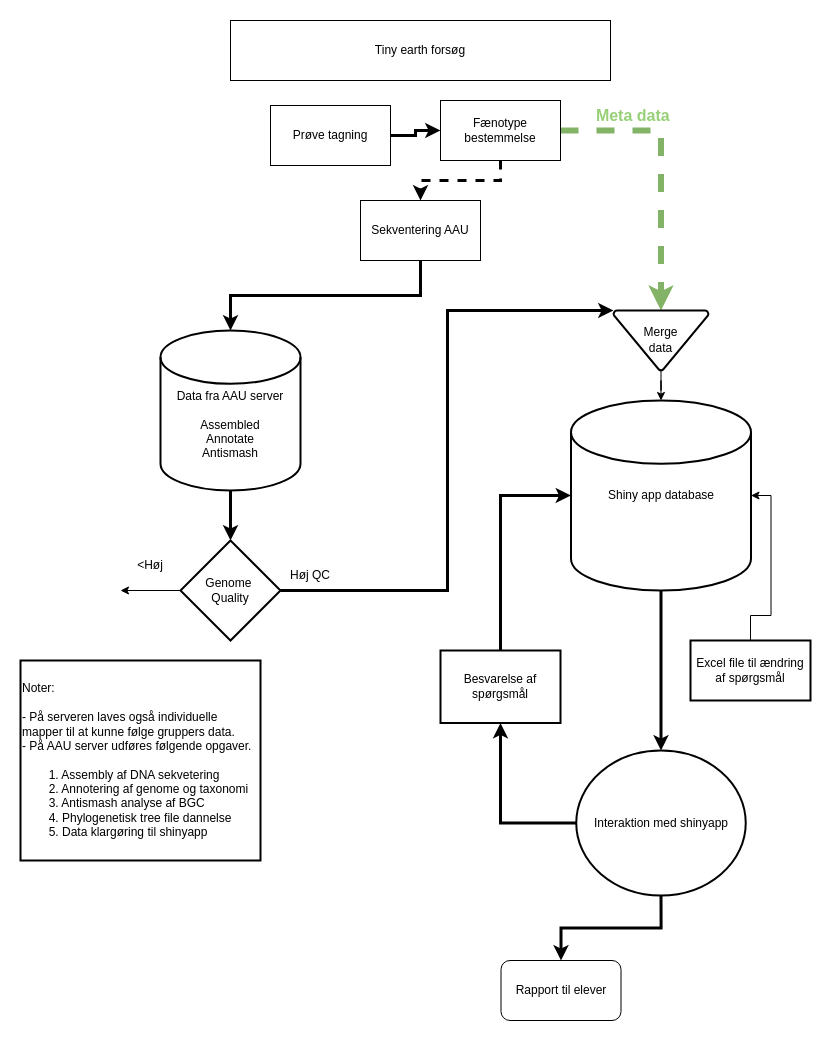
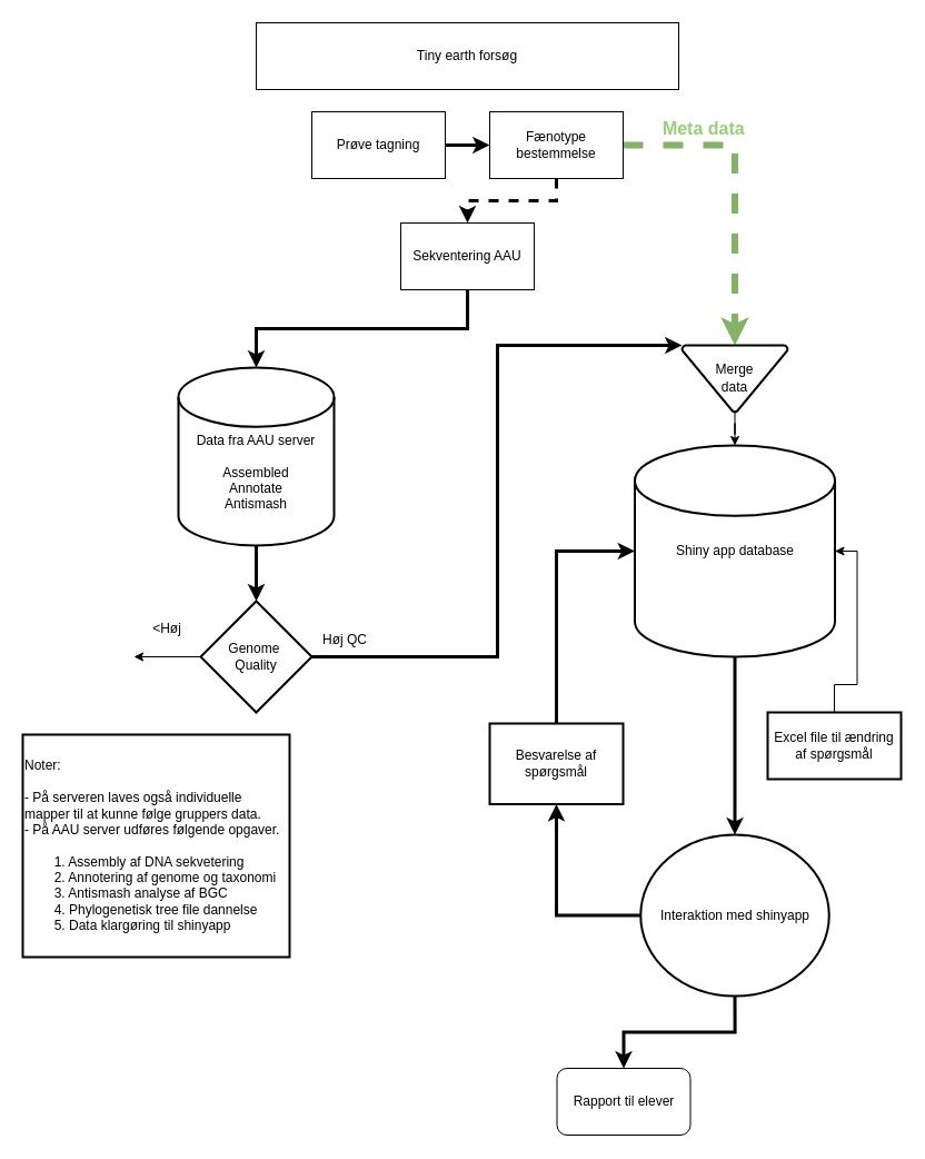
  <mxCell id="0" />
  <mxCell id="1" parent="0" />
  <mxCell id="2" style="edgeStyle=orthogonalEdgeStyle;rounded=0;orthogonalLoop=1;jettySize=auto;html=1;exitX=0.5;exitY=1;exitDx=0;exitDy=0;exitPerimeter=0;labelBackgroundColor=none;fontColor=default;strokeWidth=3;" edge="1" parent="1" source="3" target="17"><mxGeometry relative="1" as="geometry" /></mxCell>
  <mxCell id="3" value="&lt;div&gt;&lt;br&gt;&lt;/div&gt;&lt;div&gt;&lt;br&gt;&lt;/div&gt;Data fra AAU server&lt;div&gt;&lt;br&gt;&lt;/div&gt;&lt;div&gt;Assembled&lt;/div&gt;&lt;div&gt;Annotate&lt;/div&gt;&lt;div&gt;Antismash&lt;/div&gt;" style="strokeWidth=2;html=1;shape=mxgraph.flowchart.database;whiteSpace=wrap;labelBackgroundColor=none;" parent="1" vertex="1"><mxGeometry x="160" y="330" width="140" height="160" as="geometry" /></mxCell>
  <mxCell id="4" value="Tiny earth forsøg" style="rounded=0;whiteSpace=wrap;html=1;labelBackgroundColor=none;" parent="1" vertex="1"><mxGeometry x="230" width="380" height="60" as="geometry" y="20" /></mxCell>
  <mxCell id="5" value="" style="edgeStyle=orthogonalEdgeStyle;rounded=0;orthogonalLoop=1;jettySize=auto;html=1;labelBackgroundColor=none;fontColor=default;strokeWidth=3;" parent="1" source="6" target="9" edge="1"><mxGeometry relative="1" as="geometry" /></mxCell>
- <mxCell id="6" value="Prøve tagning" style="rounded=0;whiteSpace=wrap;html=1;labelBackgroundColor=none;" parent="1" vertex="1"><mxGeometry x="270" y="105" width="120" height="60" as="geometry" /></mxCell>
+ <mxCell id="6" value="Prøve tagning" style="rounded=0;whiteSpace=wrap;html=1;labelBackgroundColor=none;" parent="1" vertex="1"><mxGeometry x="280" y="100" width="120" height="60" as="geometry" /></mxCell>
  <mxCell id="7" value="" style="edgeStyle=orthogonalEdgeStyle;rounded=0;orthogonalLoop=1;jettySize=auto;html=1;labelBackgroundColor=none;fontColor=default;strokeWidth=3;dashed=1;" parent="1" source="9" target="11" edge="1"><mxGeometry relative="1" as="geometry" /></mxCell>
  <mxCell id="8" style="edgeStyle=orthogonalEdgeStyle;rounded=0;orthogonalLoop=1;jettySize=auto;html=1;exitX=1;exitY=0.5;exitDx=0;exitDy=0;dashed=1;strokeWidth=6;entryX=0.5;entryY=0;entryDx=0;entryDy=0;entryPerimeter=0;labelBackgroundColor=none;fontColor=default;fillColor=#d5e8d4;strokeColor=#82b366;" parent="1" source="9" target="22" edge="1"><mxGeometry relative="1" as="geometry"><mxPoint x="661" y="230" as="targetPoint" /></mxGeometry></mxCell>
  <mxCell id="9" value="Fænotype bestemmelse" style="whiteSpace=wrap;html=1;rounded=0;labelBackgroundColor=none;" parent="1" vertex="1"><mxGeometry x="440" y="100" width="120" height="60" as="geometry" /></mxCell>
  <mxCell id="10" style="edgeStyle=orthogonalEdgeStyle;rounded=0;orthogonalLoop=1;jettySize=auto;html=1;exitX=0.5;exitY=1;exitDx=0;exitDy=0;labelBackgroundColor=none;fontColor=default;strokeWidth=3;" parent="1" source="11" target="3" edge="1"><mxGeometry relative="1" as="geometry" /></mxCell>
  <mxCell id="11" value="Sekventering AAU" style="whiteSpace=wrap;html=1;rounded=0;labelBackgroundColor=none;" parent="1" vertex="1"><mxGeometry x="360" y="200" width="120" height="60" as="geometry" /></mxCell>
  <mxCell id="12" value="" style="edgeStyle=orthogonalEdgeStyle;rounded=0;orthogonalLoop=1;jettySize=auto;html=1;labelBackgroundColor=none;fontColor=default;strokeWidth=3;" edge="1" parent="1" source="13" target="25"><mxGeometry relative="1" as="geometry" /></mxCell>
  <mxCell id="13" value="Shiny app database" style="strokeWidth=2;html=1;shape=mxgraph.flowchart.database;whiteSpace=wrap;labelBackgroundColor=none;" parent="1" vertex="1"><mxGeometry x="570.5" y="400" width="180" height="190" as="geometry" /></mxCell>
  <mxCell id="14" value="&lt;b&gt;&lt;font color=&quot;#97d077&quot; style=&quot;font-size: 16px;&quot;&gt;Meta data&amp;nbsp;&lt;/font&gt;&lt;/b&gt;" style="text;html=1;align=center;verticalAlign=middle;whiteSpace=wrap;rounded=0;strokeWidth=4;labelBackgroundColor=none;" parent="1" vertex="1"><mxGeometry x="550" y="100" width="170" height="30" as="geometry" /></mxCell>
  <mxCell id="15" style="edgeStyle=orthogonalEdgeStyle;rounded=0;orthogonalLoop=1;jettySize=auto;html=1;exitX=0;exitY=0.5;exitDx=0;exitDy=0;exitPerimeter=0;labelBackgroundColor=none;fontColor=default;" edge="1" parent="1" source="17"><mxGeometry relative="1" as="geometry"><mxPoint x="120" y="590" as="targetPoint" /></mxGeometry></mxCell>
  <mxCell id="16" value="" style="edgeStyle=orthogonalEdgeStyle;rounded=0;orthogonalLoop=1;jettySize=auto;html=1;entryX=0;entryY=0;entryDx=0;entryDy=0;entryPerimeter=0;labelBackgroundColor=none;fontColor=default;strokeWidth=3;" edge="1" parent="1" source="17" target="22"><mxGeometry relative="1" as="geometry"><mxPoint x="520" y="520" as="targetPoint" /><Array as="points"><mxPoint x="447" y="590" /><mxPoint x="447" y="310" /></Array></mxGeometry></mxCell>
  <mxCell id="17" value="Genome&amp;nbsp;&lt;div&gt;Quality&lt;/div&gt;" style="strokeWidth=2;html=1;shape=mxgraph.flowchart.decision;whiteSpace=wrap;labelBackgroundColor=none;" vertex="1" parent="1"><mxGeometry x="180" y="540" width="100" height="100" as="geometry" /></mxCell>
  <mxCell id="18" value="&amp;lt;Høj" style="text;html=1;align=center;verticalAlign=middle;whiteSpace=wrap;rounded=0;labelBackgroundColor=none;" vertex="1" parent="1"><mxGeometry x="120" y="550" width="60" height="30" as="geometry" /></mxCell>
  <mxCell id="19" value="Høj QC" style="text;html=1;align=center;verticalAlign=middle;whiteSpace=wrap;rounded=0;labelBackgroundColor=none;" vertex="1" parent="1"><mxGeometry x="280" y="560" width="60" height="30" as="geometry" /></mxCell>
  <mxCell id="20" value="Noter:&lt;div&gt;&lt;br&gt;&lt;/div&gt;&lt;div&gt;- På serveren laves også individuelle mapper til at kunne følge gruppers data.&lt;/div&gt;&lt;div&gt;- På AAU server udføres følgende opgaver.&amp;nbsp;&lt;/div&gt;&lt;div&gt;&lt;span style=&quot;white-space: pre;&quot;&gt;&#09;&lt;/span&gt;&lt;/div&gt;&lt;div&gt;&lt;span style=&quot;white-space: pre;&quot;&gt;&#09;&lt;/span&gt;1. Assembly af DNA sekvetering&lt;/div&gt;&lt;div&gt;&lt;span style=&quot;white-space: pre;&quot;&gt;&#09;&lt;/span&gt;2. Annotering af genome og taxonomi&lt;br&gt;&lt;/div&gt;&lt;div&gt;&lt;span style=&quot;white-space: pre;&quot;&gt;&#09;&lt;/span&gt;3. Antismash analyse af BGC&lt;br&gt;&lt;/div&gt;&lt;div&gt;&lt;span style=&quot;white-space: pre;&quot;&gt;&#09;&lt;/span&gt;4. Phylogenetisk tree file dannelse&lt;br&gt;&lt;/div&gt;&lt;div&gt;&lt;span style=&quot;white-space: pre;&quot;&gt;&#09;&lt;/span&gt;5. Data klargøring til shinyapp&lt;br&gt;&lt;/div&gt;" style="whiteSpace=wrap;html=1;strokeWidth=2;align=left;labelBackgroundColor=none;" vertex="1" parent="1"><mxGeometry x="20" y="660" width="240" height="200" as="geometry" /></mxCell>
  <mxCell id="21" style="edgeStyle=orthogonalEdgeStyle;rounded=0;orthogonalLoop=1;jettySize=auto;html=1;exitX=0.5;exitY=1;exitDx=0;exitDy=0;exitPerimeter=0;labelBackgroundColor=none;fontColor=default;" edge="1" parent="1" source="22" target="13"><mxGeometry relative="1" as="geometry" /></mxCell>
  <mxCell id="22" value="&lt;p style=&quot;line-height: 30%;&quot;&gt;Merge&lt;/p&gt;&lt;div style=&quot;line-height: 30%;&quot;&gt;data&lt;/div&gt;&lt;p style=&quot;line-height: 30%;&quot;&gt;&lt;/p&gt;" style="strokeWidth=2;html=1;shape=mxgraph.flowchart.merge_or_storage;whiteSpace=wrap;labelBackgroundColor=none;" vertex="1" parent="1"><mxGeometry x="613" y="310" width="95" height="60" as="geometry" /></mxCell>
  <mxCell id="23" value="" style="edgeStyle=orthogonalEdgeStyle;rounded=0;orthogonalLoop=1;jettySize=auto;html=1;labelBackgroundColor=none;fontColor=default;strokeWidth=3;" edge="1" parent="1" source="25" target="26"><mxGeometry relative="1" as="geometry" /></mxCell>
  <mxCell id="24" style="edgeStyle=orthogonalEdgeStyle;rounded=0;orthogonalLoop=1;jettySize=auto;html=1;strokeWidth=3;" edge="1" parent="1" source="25" target="28"><mxGeometry relative="1" as="geometry" /></mxCell>
  <mxCell id="25" value="Interaktion med shinyapp" style="ellipse;whiteSpace=wrap;html=1;strokeWidth=2;labelBackgroundColor=none;" vertex="1" parent="1"><mxGeometry x="575.75" y="750" width="169.5" height="145" as="geometry" /></mxCell>
  <mxCell id="26" value="Besvarelse af spørgsmål" style="whiteSpace=wrap;html=1;strokeWidth=2;labelBackgroundColor=none;" vertex="1" parent="1"><mxGeometry x="440" y="650" width="120" height="72.5" as="geometry" /></mxCell>
  <mxCell id="27" style="edgeStyle=orthogonalEdgeStyle;rounded=0;orthogonalLoop=1;jettySize=auto;html=1;entryX=0;entryY=0.5;entryDx=0;entryDy=0;entryPerimeter=0;strokeWidth=3;" edge="1" parent="1" source="26" target="13"><mxGeometry relative="1" as="geometry"><Array as="points"><mxPoint x="500" y="495" /></Array></mxGeometry></mxCell>
  <mxCell id="28" value="Rapport til elever" style="rounded=1;whiteSpace=wrap;html=1;" vertex="1" parent="1"><mxGeometry x="500.5" y="960" width="120" height="60" as="geometry" /></mxCell>
  <mxCell id="29" value="" style="edgeStyle=orthogonalEdgeStyle;rounded=0;orthogonalLoop=1;jettySize=auto;html=1;entryX=1;entryY=0.5;entryDx=0;entryDy=0;entryPerimeter=0;" edge="1" parent="1" source="30" target="13"><mxGeometry relative="1" as="geometry" /></mxCell>
  <mxCell id="30" value="Excel file til ændring af spørgsmål" style="whiteSpace=wrap;html=1;strokeWidth=2;" vertex="1" parent="1"><mxGeometry x="690" y="640" width="120" height="60" as="geometry" /></mxCell>
